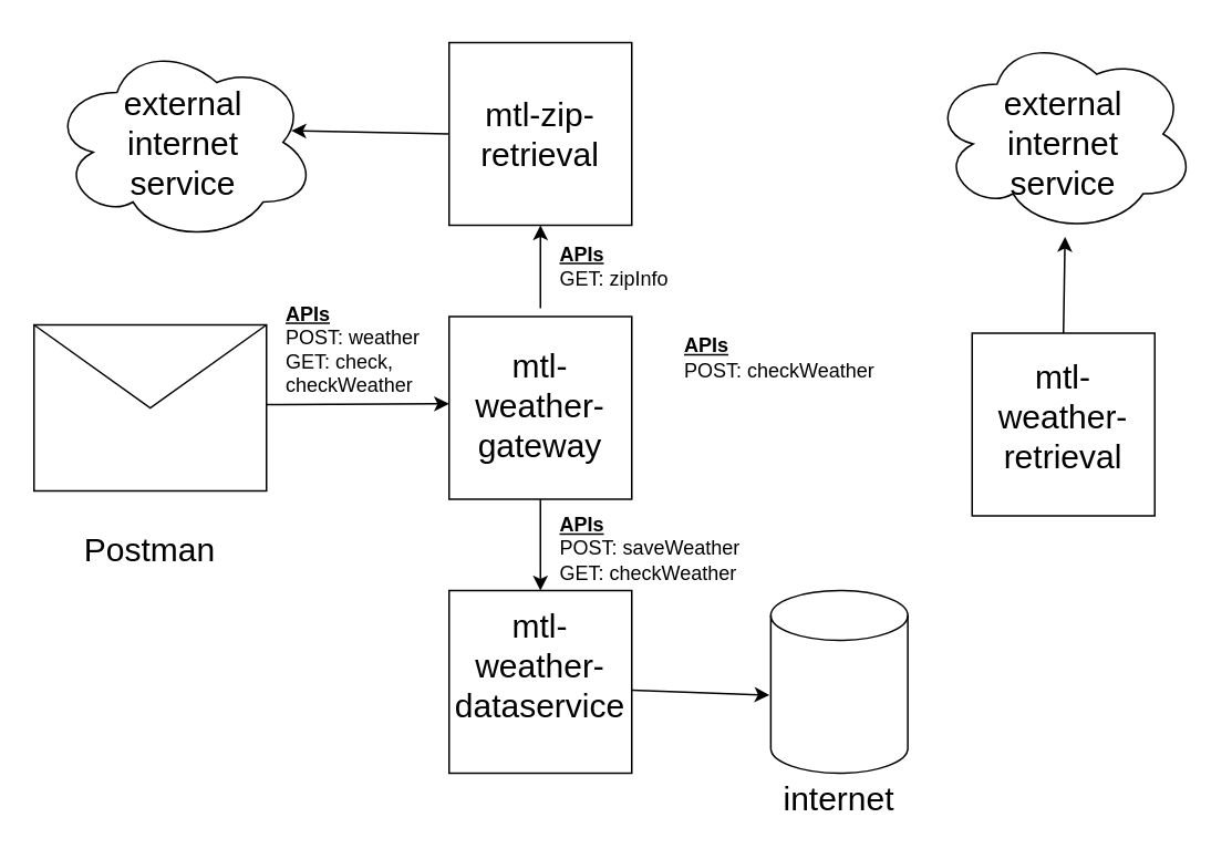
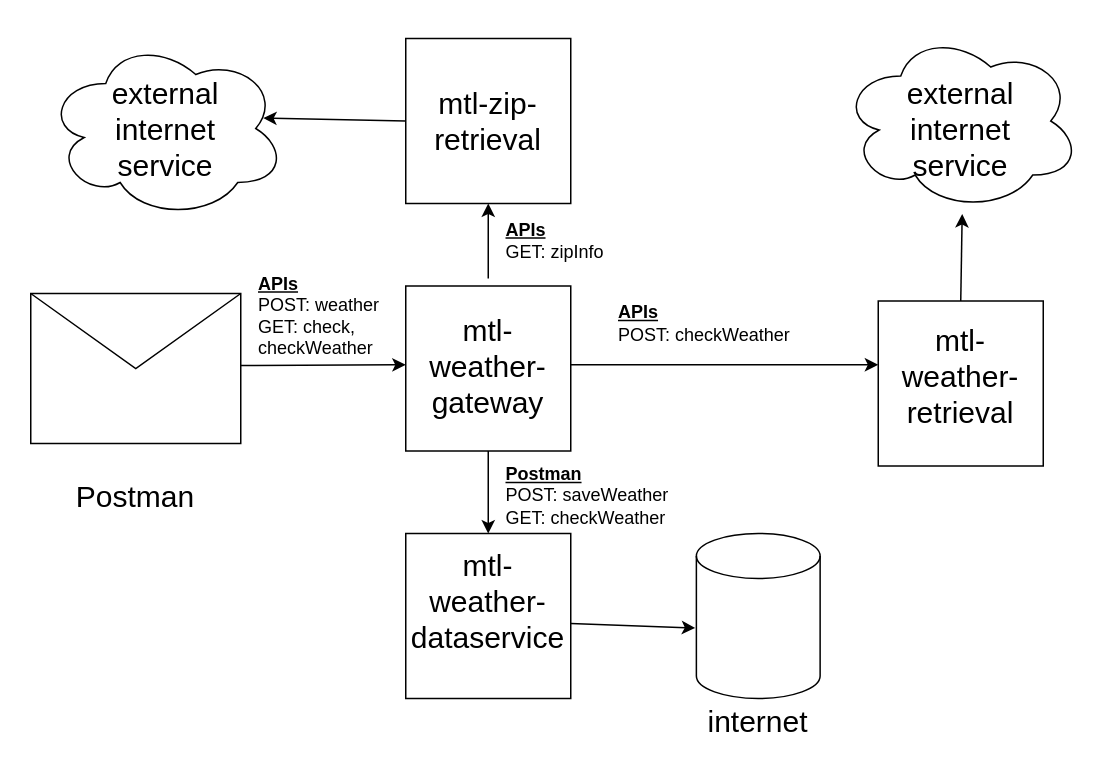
  <mxCell id="0" />
  <mxCell id="1" parent="0" />
  <mxCell id="2" value="" style="whiteSpace=wrap;html=1;aspect=fixed;" vertex="1" parent="1"><mxGeometry x="270" y="25" width="110" height="110" as="geometry" /></mxCell>
  <mxCell id="3" value="" style="shape=message;html=1;whiteSpace=wrap;html=1;outlineConnect=0;" vertex="1" parent="1"><mxGeometry x="20" y="195" width="140" height="100" as="geometry" /></mxCell>
  <mxCell id="4" value="&lt;font style=&quot;font-size: 20px&quot;&gt;Postman&lt;/font&gt;" style="text;html=1;strokeColor=none;fillColor=none;align=center;verticalAlign=middle;whiteSpace=wrap;rounded=0;" vertex="1" parent="1"><mxGeometry x="20" y="315" width="140" height="30" as="geometry" /></mxCell>
  <mxCell id="5" value="" style="whiteSpace=wrap;html=1;aspect=fixed;" vertex="1" parent="1"><mxGeometry x="270" y="190" width="110" height="110" as="geometry" /></mxCell>
  <mxCell id="6" value="" style="whiteSpace=wrap;html=1;aspect=fixed;" vertex="1" parent="1"><mxGeometry x="585" y="200" width="110" height="110" as="geometry" /></mxCell>
  <mxCell id="7" value="" style="whiteSpace=wrap;html=1;aspect=fixed;" vertex="1" parent="1"><mxGeometry x="270" y="355" width="110" height="110" as="geometry" /></mxCell>
  <mxCell id="8" value="" style="shape=cylinder3;whiteSpace=wrap;html=1;boundedLbl=1;backgroundOutline=1;size=15;" vertex="1" parent="1"><mxGeometry x="463.75" y="355" width="82.5" height="110" as="geometry" /></mxCell>
  <mxCell id="9" value="" style="ellipse;shape=cloud;whiteSpace=wrap;html=1;" vertex="1" parent="1"><mxGeometry x="560" y="20" width="160" height="120" as="geometry" /></mxCell>
  <mxCell id="10" value="&lt;font style=&quot;font-size: 20px&quot;&gt;mtl-weather-dataservice&lt;/font&gt;" style="text;html=1;strokeColor=none;fillColor=none;align=center;verticalAlign=middle;whiteSpace=wrap;rounded=0;" vertex="1" parent="1"><mxGeometry x="270" y="385" width="110" height="30" as="geometry" /></mxCell>
  <mxCell id="11" value="&lt;font style=&quot;font-size: 20px&quot;&gt;mtl-weather-gateway&lt;/font&gt;" style="text;html=1;strokeColor=none;fillColor=none;align=center;verticalAlign=middle;whiteSpace=wrap;rounded=0;" vertex="1" parent="1"><mxGeometry x="270" y="195" width="110" height="95" as="geometry" /></mxCell>
  <mxCell id="12" value="&lt;font style=&quot;font-size: 20px&quot;&gt;mtl-weather-retrieval&lt;/font&gt;" style="text;html=1;strokeColor=none;fillColor=none;align=center;verticalAlign=middle;whiteSpace=wrap;rounded=0;" vertex="1" parent="1"><mxGeometry x="585" y="235" width="110" height="30" as="geometry" /></mxCell>
  <mxCell id="13" value="&lt;span style=&quot;font-size: 20px&quot;&gt;internet&lt;/span&gt;" style="text;html=1;strokeColor=none;fillColor=none;align=center;verticalAlign=middle;whiteSpace=wrap;rounded=0;" vertex="1" parent="1"><mxGeometry x="450" y="465" width="110" height="30" as="geometry" /></mxCell>
  <mxCell id="14" value="&lt;span style=&quot;font-size: 20px&quot;&gt;external internet service&lt;/span&gt;" style="text;html=1;strokeColor=none;fillColor=none;align=center;verticalAlign=middle;whiteSpace=wrap;rounded=0;" vertex="1" parent="1"><mxGeometry x="585" y="70" width="110" height="30" as="geometry" /></mxCell>
  <mxCell id="15" style="edgeStyle=orthogonalEdgeStyle;rounded=0;orthogonalLoop=1;jettySize=auto;html=1;exitX=0.5;exitY=1;exitDx=0;exitDy=0;" edge="1" parent="1" source="10" target="10"><mxGeometry relative="1" as="geometry" /></mxCell>
  <mxCell id="16" value="" style="endArrow=classic;html=1;entryX=0;entryY=0.5;entryDx=0;entryDy=0;" edge="1" parent="1" target="11"><mxGeometry width="50" height="50" relative="1" as="geometry"><mxPoint x="160" y="243" as="sourcePoint" /><mxPoint x="390" y="205" as="targetPoint" /></mxGeometry></mxCell>
  <mxCell id="17" value="" style="endArrow=classic;html=1;entryX=0.5;entryY=0;entryDx=0;entryDy=0;exitX=0.5;exitY=1;exitDx=0;exitDy=0;" edge="1" parent="1" source="5" target="7"><mxGeometry width="50" height="50" relative="1" as="geometry"><mxPoint x="170" y="253" as="sourcePoint" /><mxPoint x="280" y="252.5" as="targetPoint" /></mxGeometry></mxCell>
  <mxCell id="18" value="" style="endArrow=classic;html=1;exitX=1;exitY=1;exitDx=0;exitDy=0;" edge="1" parent="1" source="10"><mxGeometry width="50" height="50" relative="1" as="geometry"><mxPoint x="180" y="263" as="sourcePoint" /><mxPoint x="463" y="418" as="targetPoint" /></mxGeometry></mxCell>
+ <mxCell id="19" value="" style="endArrow=classic;html=1;exitX=1;exitY=0.5;exitDx=0;exitDy=0;entryX=0;entryY=0.25;entryDx=0;entryDy=0;" edge="1" parent="1" source="11" target="12"><mxGeometry width="50" height="50" relative="1" as="geometry"><mxPoint x="190" y="273" as="sourcePoint" /><mxPoint x="450" y="243" as="targetPoint" /></mxGeometry></mxCell>
  <mxCell id="20" value="" style="endArrow=classic;html=1;exitX=0.5;exitY=0;exitDx=0;exitDy=0;entryX=0.506;entryY=0.975;entryDx=0;entryDy=0;entryPerimeter=0;" edge="1" parent="1" source="6"><mxGeometry width="50" height="50" relative="1" as="geometry"><mxPoint x="335" y="293" as="sourcePoint" /><mxPoint x="640.96" y="142" as="targetPoint" /></mxGeometry></mxCell>
  <mxCell id="21" value="&lt;u style=&quot;font-weight: bold&quot;&gt;APIs&lt;/u&gt;&lt;br&gt;POST: weather&lt;br&gt;GET: check, checkWeather" style="text;html=1;strokeColor=none;fillColor=none;align=left;verticalAlign=middle;whiteSpace=wrap;rounded=0;" vertex="1" parent="1"><mxGeometry x="170" y="185" width="90" height="50" as="geometry" /></mxCell>
  <mxCell id="22" value="&lt;u style=&quot;font-weight: bold&quot;&gt;APIs&lt;/u&gt;&lt;br&gt;POST: checkWeather" style="text;html=1;strokeColor=none;fillColor=none;align=left;verticalAlign=middle;whiteSpace=wrap;rounded=0;" vertex="1" parent="1"><mxGeometry x="410" y="190" width="130" height="50" as="geometry" /></mxCell>
- <mxCell id="23" value="&lt;u style=&quot;font-weight: bold&quot;&gt;APIs&lt;/u&gt;&lt;br&gt;POST: saveWeather&lt;br&gt;GET: checkWeather" style="text;html=1;strokeColor=none;fillColor=none;align=left;verticalAlign=middle;whiteSpace=wrap;rounded=0;" vertex="1" parent="1"><mxGeometry x="335" y="305" width="130" height="50" as="geometry" /></mxCell>
+ <mxCell id="23" value="&lt;u style=&quot;font-weight: bold&quot;&gt;Postman&lt;/u&gt;&lt;br&gt;POST: saveWeather&lt;br&gt;GET: checkWeather" style="text;html=1;strokeColor=none;fillColor=none;align=left;verticalAlign=middle;whiteSpace=wrap;rounded=0;" vertex="1" parent="1"><mxGeometry x="335" y="305" width="130" height="50" as="geometry" /></mxCell>
  <mxCell id="24" value="&lt;font style=&quot;font-size: 20px&quot;&gt;mtl-zip-retrieval&lt;/font&gt;" style="text;html=1;strokeColor=none;fillColor=none;align=center;verticalAlign=middle;whiteSpace=wrap;rounded=0;" vertex="1" parent="1"><mxGeometry x="270" y="32.5" width="110" height="95" as="geometry" /></mxCell>
  <mxCell id="25" value="" style="endArrow=classic;html=1;entryX=0.5;entryY=1;entryDx=0;entryDy=0;" edge="1" parent="1" target="2"><mxGeometry width="50" height="50" relative="1" as="geometry"><mxPoint x="325" y="185" as="sourcePoint" /><mxPoint x="335" y="365" as="targetPoint" /></mxGeometry></mxCell>
  <mxCell id="26" value="&lt;u style=&quot;font-weight: bold&quot;&gt;APIs&lt;/u&gt;&lt;br&gt;GET: zipInfo" style="text;html=1;strokeColor=none;fillColor=none;align=left;verticalAlign=middle;whiteSpace=wrap;rounded=0;" vertex="1" parent="1"><mxGeometry x="335" y="135" width="90" height="50" as="geometry" /></mxCell>
  <mxCell id="27" value="" style="ellipse;shape=cloud;whiteSpace=wrap;html=1;" vertex="1" parent="1"><mxGeometry x="30" y="25" width="160" height="120" as="geometry" /></mxCell>
  <mxCell id="28" value="" style="endArrow=classic;html=1;exitX=0;exitY=0.5;exitDx=0;exitDy=0;entryX=0.906;entryY=0.442;entryDx=0;entryDy=0;entryPerimeter=0;" edge="1" parent="1" source="24" target="27"><mxGeometry width="50" height="50" relative="1" as="geometry"><mxPoint x="515" y="200" as="sourcePoint" /><mxPoint x="515.96" y="142" as="targetPoint" /></mxGeometry></mxCell>
  <mxCell id="29" value="&lt;span style=&quot;font-size: 20px&quot;&gt;external internet service&lt;/span&gt;" style="text;html=1;strokeColor=none;fillColor=none;align=center;verticalAlign=middle;whiteSpace=wrap;rounded=0;" vertex="1" parent="1"><mxGeometry x="55" y="70" width="110" height="30" as="geometry" /></mxCell>
